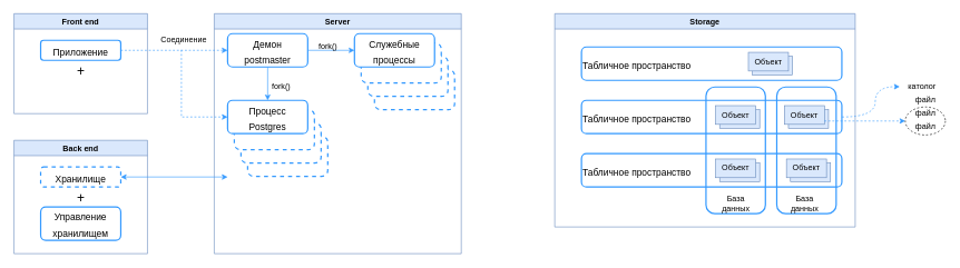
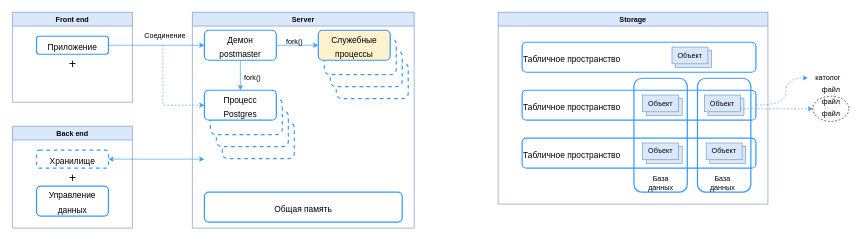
  <mxCell id="0" />
  <mxCell id="1" parent="0" />
  <mxCell id="2" value="Front end" style="swimlane;fillColor=#dae8fc;strokeColor=#6c8ebf;" parent="1" vertex="1"><mxGeometry x="20" y="20" width="200" height="150" as="geometry"><mxRectangle x="160" y="120" width="90" height="23" as="alternateBounds" /></mxGeometry></mxCell>
  <mxCell id="3" value="&lt;font style=&quot;font-size: 14px&quot;&gt;Приложение&lt;/font&gt;" style="rounded=1;whiteSpace=wrap;html=1;fontSize=20;strokeColor=#3399FF;strokeWidth=2;" parent="2" vertex="1"><mxGeometry x="40" y="40" width="120" height="30" as="geometry" /></mxCell>
  <mxCell id="4" value="+" style="text;html=1;align=center;verticalAlign=middle;resizable=0;points=[];autosize=1;strokeColor=none;fillColor=none;fontSize=20;" parent="2" vertex="1"><mxGeometry x="85" y="70" width="30" height="30" as="geometry" /></mxCell>
  <mxCell id="5" value="Server" style="swimlane;fillColor=#dae8fc;strokeColor=#6c8ebf;" parent="1" vertex="1"><mxGeometry x="320" y="20" width="370" height="360" as="geometry"><mxRectangle x="160" y="120" width="90" height="23" as="alternateBounds" /></mxGeometry></mxCell>
  <mxCell id="6" value="" style="rounded=1;whiteSpace=wrap;html=1;fontSize=20;strokeColor=#3399FF;strokeWidth=2;dashed=1;" parent="5" vertex="1"><mxGeometry x="50" y="184" width="120" height="60" as="geometry" /></mxCell>
  <mxCell id="7" value="" style="rounded=1;whiteSpace=wrap;html=1;fontSize=20;strokeColor=#3399FF;strokeWidth=2;dashed=1;" parent="5" vertex="1"><mxGeometry x="40" y="164" width="120" height="60" as="geometry" /></mxCell>
  <mxCell id="8" value="" style="rounded=1;whiteSpace=wrap;html=1;fontSize=20;strokeColor=#3399FF;strokeWidth=2;dashed=1;" parent="5" vertex="1"><mxGeometry x="30" y="144" width="120" height="60" as="geometry" /></mxCell>
  <mxCell id="9" value="&lt;font style=&quot;font-size: 14px&quot;&gt;Процесс&lt;br&gt;Postgres&lt;/font&gt;" style="rounded=1;whiteSpace=wrap;html=1;fontSize=20;strokeColor=#3399FF;strokeWidth=2;" parent="5" vertex="1"><mxGeometry x="20" y="130" width="120" height="50" as="geometry" /></mxCell>
  <mxCell id="10" style="edgeStyle=orthogonalEdgeStyle;rounded=0;orthogonalLoop=1;jettySize=auto;html=1;exitX=0.5;exitY=1;exitDx=0;exitDy=0;entryX=0.5;entryY=0;entryDx=0;entryDy=0;fillColor=#dae8fc;strokeColor=#3399FF;" edge="1" parent="5" source="12" target="9"><mxGeometry relative="1" as="geometry" /></mxCell>
  <mxCell id="11" style="edgeStyle=orthogonalEdgeStyle;rounded=0;orthogonalLoop=1;jettySize=auto;html=1;exitX=1;exitY=0.5;exitDx=0;exitDy=0;entryX=0;entryY=0.5;entryDx=0;entryDy=0;strokeColor=#3399FF;" edge="1" parent="5" source="12" target="17"><mxGeometry relative="1" as="geometry" /></mxCell>
  <mxCell id="12" value="&lt;font style=&quot;font-size: 14px&quot;&gt;Демон&lt;br&gt;postmaster&lt;br&gt;&lt;/font&gt;" style="rounded=1;whiteSpace=wrap;html=1;fontSize=20;strokeColor=#3399FF;strokeWidth=2;" vertex="1" parent="5"><mxGeometry x="20" y="30" width="120" height="50" as="geometry" /></mxCell>
  <mxCell id="13" value="fork()" style="text;html=1;align=center;verticalAlign=middle;resizable=0;points=[];autosize=1;strokeColor=none;fillColor=none;" vertex="1" parent="5"><mxGeometry x="80" y="100" width="40" height="20" as="geometry" /></mxCell>
  <mxCell id="14" value="" style="rounded=1;whiteSpace=wrap;html=1;fontSize=20;strokeColor=#3399FF;strokeWidth=2;dashed=1;" vertex="1" parent="5"><mxGeometry x="240" y="84" width="120" height="60" as="geometry" /></mxCell>
  <mxCell id="15" value="" style="rounded=1;whiteSpace=wrap;html=1;fontSize=20;strokeColor=#3399FF;strokeWidth=2;dashed=1;" vertex="1" parent="5"><mxGeometry x="230" y="64" width="120" height="60" as="geometry" /></mxCell>
  <mxCell id="16" value="" style="rounded=1;whiteSpace=wrap;html=1;fontSize=20;strokeColor=#3399FF;strokeWidth=2;dashed=1;" vertex="1" parent="5"><mxGeometry x="220" y="44" width="120" height="60" as="geometry" /></mxCell>
- <mxCell id="17" value="&lt;span style=&quot;font-size: 14px&quot;&gt;Служебные процессы&lt;br&gt;&lt;/span&gt;" style="rounded=1;whiteSpace=wrap;html=1;fontSize=20;strokeColor=#3399FF;strokeWidth=2;" vertex="1" parent="5"><mxGeometry x="210" y="30" width="120" height="50" as="geometry" /></mxCell>
+ <mxCell id="17" value="&lt;span style=&quot;font-size: 14px&quot;&gt;Служебные процессы&lt;br&gt;&lt;/span&gt;" style="rounded=1;whiteSpace=wrap;html=1;fontSize=20;strokeColor=#3399FF;strokeWidth=2;fillColor=#fff2cc;" vertex="1" parent="5"><mxGeometry x="210" y="30" width="120" height="50" as="geometry" /></mxCell>
  <mxCell id="18" value="fork()" style="text;html=1;align=center;verticalAlign=middle;resizable=0;points=[];autosize=1;strokeColor=none;fillColor=none;" vertex="1" parent="5"><mxGeometry x="150" y="40" width="40" height="20" as="geometry" /></mxCell>
+ <mxCell id="19" value="&lt;span style=&quot;font-size: 14px&quot;&gt;Общая память&lt;/span&gt;" style="rounded=1;whiteSpace=wrap;html=1;fontSize=20;strokeColor=#3399FF;strokeWidth=2;" vertex="1" parent="5"><mxGeometry x="20" y="300" width="330" height="50" as="geometry" /></mxCell>
  <mxCell id="20" value="Back end" style="swimlane;fillColor=#dae8fc;strokeColor=#6c8ebf;" parent="1" vertex="1"><mxGeometry x="20" y="210" width="200" height="170" as="geometry"><mxRectangle x="160" y="120" width="90" height="23" as="alternateBounds" /></mxGeometry></mxCell>
  <mxCell id="21" value="&lt;font style=&quot;font-size: 14px&quot;&gt;Хранилище&lt;/font&gt;" style="rounded=1;whiteSpace=wrap;html=1;fontSize=20;strokeColor=#3399FF;strokeWidth=2;dashed=1;" parent="20" vertex="1"><mxGeometry x="40" y="40" width="120" height="30" as="geometry" /></mxCell>
- <mxCell id="22" value="&lt;font style=&quot;font-size: 14px&quot;&gt;Управление&lt;br&gt;хранилищем&lt;/font&gt;" style="rounded=1;whiteSpace=wrap;html=1;fontSize=20;strokeColor=#3399FF;strokeWidth=2;" parent="20" vertex="1"><mxGeometry x="40" y="100" width="120" height="50" as="geometry" /></mxCell>
+ <mxCell id="22" value="&lt;font style=&quot;font-size: 14px&quot;&gt;Управление&lt;br&gt;данных&lt;/font&gt;" style="rounded=1;whiteSpace=wrap;html=1;fontSize=20;strokeColor=#3399FF;strokeWidth=2;" parent="20" vertex="1"><mxGeometry x="40" y="100" width="120" height="50" as="geometry" /></mxCell>
  <mxCell id="23" value="+" style="text;html=1;align=center;verticalAlign=middle;resizable=0;points=[];autosize=1;strokeColor=none;fillColor=none;fontSize=20;" parent="20" vertex="1"><mxGeometry x="85" y="70" width="30" height="30" as="geometry" /></mxCell>
  <mxCell id="24" style="rounded=0;orthogonalLoop=1;jettySize=auto;html=1;exitX=1;exitY=0.5;exitDx=0;exitDy=0;fontSize=16;strokeColor=#3399FF;startArrow=classic;startFill=1;" parent="1" source="21" edge="1"><mxGeometry relative="1" as="geometry"><mxPoint x="340" y="265" as="targetPoint" /></mxGeometry></mxCell>
- <mxCell id="25" style="edgeStyle=orthogonalEdgeStyle;rounded=0;orthogonalLoop=1;jettySize=auto;html=1;exitX=1;exitY=0.5;exitDx=0;exitDy=0;entryX=0;entryY=0.5;entryDx=0;entryDy=0;fillColor=#dae8fc;strokeColor=#3399FF;dashed=1;" edge="1" parent="1" source="3" target="12"><mxGeometry relative="1" as="geometry" /></mxCell>
+ <mxCell id="25" style="edgeStyle=orthogonalEdgeStyle;rounded=0;orthogonalLoop=1;jettySize=auto;html=1;exitX=1;exitY=0.5;exitDx=0;exitDy=0;entryX=0;entryY=0.5;entryDx=0;entryDy=0;fillColor=#dae8fc;strokeColor=#3399FF;" edge="1" parent="1" source="3" target="12"><mxGeometry relative="1" as="geometry" /></mxCell>
  <mxCell id="26" value="Соединение" style="text;html=1;align=center;verticalAlign=middle;resizable=0;points=[];autosize=1;strokeColor=none;fillColor=none;" vertex="1" parent="1"><mxGeometry x="234" y="50" width="80" height="20" as="geometry" /></mxCell>
  <mxCell id="27" value="" style="endArrow=classic;html=1;rounded=0;strokeColor=#3399FF;exitX=0.46;exitY=1.22;exitDx=0;exitDy=0;exitPerimeter=0;entryX=0;entryY=0.5;entryDx=0;entryDy=0;edgeStyle=orthogonalEdgeStyle;dashed=1;" edge="1" parent="1" source="26" target="9"><mxGeometry width="50" height="50" relative="1" as="geometry"><mxPoint x="340" y="270" as="sourcePoint" /><mxPoint x="390" y="220" as="targetPoint" /><Array as="points"><mxPoint x="271" y="175" /></Array></mxGeometry></mxCell>
  <mxCell id="28" value="Storage" style="swimlane;fillColor=#dae8fc;strokeColor=#6c8ebf;" vertex="1" parent="1"><mxGeometry x="830" y="20" width="450" height="320" as="geometry"><mxRectangle x="160" y="120" width="90" height="23" as="alternateBounds" /></mxGeometry></mxCell>
  <mxCell id="29" value="&lt;span style=&quot;font-size: 14px&quot;&gt;Табличное пространство&lt;/span&gt;" style="rounded=1;whiteSpace=wrap;html=1;fontSize=20;strokeColor=#3399FF;strokeWidth=2;align=left;" vertex="1" parent="28"><mxGeometry x="40" y="130" width="390" height="50" as="geometry" /></mxCell>
  <mxCell id="30" value="&lt;span style=&quot;font-size: 14px&quot;&gt;Табличное пространство&lt;/span&gt;" style="rounded=1;whiteSpace=wrap;html=1;fontSize=20;strokeColor=#3399FF;strokeWidth=2;align=left;" vertex="1" parent="28"><mxGeometry x="40" y="50" width="390" height="50" as="geometry" /></mxCell>
  <mxCell id="31" value="&lt;span style=&quot;font-size: 14px&quot;&gt;Табличное пространство&lt;/span&gt;" style="rounded=1;whiteSpace=wrap;html=1;fontSize=20;strokeColor=#3399FF;strokeWidth=2;align=left;" vertex="1" parent="28"><mxGeometry x="40" y="210" width="390" height="50" as="geometry" /></mxCell>
  <mxCell id="32" value="" style="rounded=0;whiteSpace=wrap;html=1;fontSize=12;fillColor=#dae8fc;strokeColor=#6c8ebf;" vertex="1" parent="28"><mxGeometry x="296" y="64" width="60" height="28" as="geometry" /></mxCell>
  <mxCell id="33" value="Объект" style="rounded=0;whiteSpace=wrap;html=1;fontSize=12;fillColor=#dae8fc;strokeColor=#6c8ebf;" vertex="1" parent="28"><mxGeometry x="290" y="58" width="60" height="28" as="geometry" /></mxCell>
  <mxCell id="34" value="" style="rounded=0;whiteSpace=wrap;html=1;fontSize=12;fillColor=#dae8fc;strokeColor=#6c8ebf;" vertex="1" parent="28"><mxGeometry x="247" y="144" width="60" height="28" as="geometry" /></mxCell>
  <mxCell id="35" value="Объект" style="rounded=0;whiteSpace=wrap;html=1;fontSize=12;fillColor=#dae8fc;strokeColor=#6c8ebf;" vertex="1" parent="28"><mxGeometry x="241" y="138" width="60" height="28" as="geometry" /></mxCell>
  <mxCell id="36" value="" style="rounded=0;whiteSpace=wrap;html=1;fontSize=12;fillColor=#dae8fc;strokeColor=#6c8ebf;" vertex="1" parent="28"><mxGeometry x="350" y="144" width="60" height="28" as="geometry" /></mxCell>
  <mxCell id="37" value="Объект" style="rounded=0;whiteSpace=wrap;html=1;fontSize=12;fillColor=#dae8fc;strokeColor=#6c8ebf;" vertex="1" parent="28"><mxGeometry x="344" y="138" width="60" height="28" as="geometry" /></mxCell>
  <mxCell id="38" value="" style="rounded=0;whiteSpace=wrap;html=1;fontSize=12;fillColor=#dae8fc;strokeColor=#6c8ebf;" vertex="1" parent="28"><mxGeometry x="247" y="224" width="60" height="28" as="geometry" /></mxCell>
  <mxCell id="39" value="Объект" style="rounded=0;whiteSpace=wrap;html=1;fontSize=12;fillColor=#dae8fc;strokeColor=#6c8ebf;" vertex="1" parent="28"><mxGeometry x="241" y="218" width="60" height="28" as="geometry" /></mxCell>
  <mxCell id="40" value="" style="rounded=0;whiteSpace=wrap;html=1;fontSize=12;fillColor=#dae8fc;strokeColor=#6c8ebf;" vertex="1" parent="28"><mxGeometry x="353" y="224" width="60" height="28" as="geometry" /></mxCell>
  <mxCell id="41" value="Объект" style="rounded=0;whiteSpace=wrap;html=1;fontSize=12;fillColor=#dae8fc;strokeColor=#6c8ebf;" vertex="1" parent="28"><mxGeometry x="347" y="218" width="60" height="28" as="geometry" /></mxCell>
  <mxCell id="42" value="" style="rounded=1;whiteSpace=wrap;html=1;fontSize=20;strokeColor=#3399FF;strokeWidth=2;align=left;direction=south;fillColor=none;" vertex="1" parent="28"><mxGeometry x="226.5" y="110" width="89" height="190" as="geometry" /></mxCell>
  <mxCell id="43" value="База &lt;br&gt;данных" style="text;html=1;align=center;verticalAlign=middle;resizable=0;points=[];autosize=1;strokeColor=none;fillColor=none;fontSize=12;" vertex="1" parent="28"><mxGeometry x="241" y="270" width="60" height="30" as="geometry" /></mxCell>
  <mxCell id="44" value="" style="rounded=1;whiteSpace=wrap;html=1;fontSize=20;strokeColor=#3399FF;strokeWidth=2;align=left;direction=south;fillColor=none;" vertex="1" parent="28"><mxGeometry x="332.5" y="110" width="89" height="190" as="geometry" /></mxCell>
  <mxCell id="45" value="База &lt;br&gt;данных" style="text;html=1;align=center;verticalAlign=middle;resizable=0;points=[];autosize=1;strokeColor=none;fillColor=none;fontSize=12;" vertex="1" parent="28"><mxGeometry x="344" y="270" width="60" height="30" as="geometry" /></mxCell>
  <mxCell id="46" value="католог" style="text;html=1;align=center;verticalAlign=middle;resizable=0;points=[];autosize=1;strokeColor=none;fillColor=none;fontSize=12;" vertex="1" parent="1"><mxGeometry x="1350" y="120" width="60" height="20" as="geometry" /></mxCell>
  <mxCell id="47" style="edgeStyle=orthogonalEdgeStyle;rounded=0;orthogonalLoop=1;jettySize=auto;html=1;exitX=1;exitY=0.5;exitDx=0;exitDy=0;entryX=-0.056;entryY=0.477;entryDx=0;entryDy=0;entryPerimeter=0;dashed=1;fontSize=12;strokeColor=#3399FF;curved=1;" edge="1" parent="1" source="29" target="46"><mxGeometry relative="1" as="geometry"><Array as="points"><mxPoint x="1310" y="175" /><mxPoint x="1310" y="130" /></Array></mxGeometry></mxCell>
  <mxCell id="48" value="файл" style="text;html=1;align=center;verticalAlign=middle;resizable=0;points=[];autosize=1;strokeColor=none;fillColor=none;fontSize=12;" vertex="1" parent="1"><mxGeometry x="1360" y="140" width="50" height="20" as="geometry" /></mxCell>
  <mxCell id="49" value="файл" style="text;html=1;align=center;verticalAlign=middle;resizable=0;points=[];autosize=1;strokeColor=none;fillColor=none;fontSize=12;" vertex="1" parent="1"><mxGeometry x="1360" y="160" width="50" height="20" as="geometry" /></mxCell>
  <mxCell id="50" value="файл" style="text;html=1;align=center;verticalAlign=middle;resizable=0;points=[];autosize=1;strokeColor=none;fillColor=none;fontSize=12;" vertex="1" parent="1"><mxGeometry x="1360" y="180" width="50" height="20" as="geometry" /></mxCell>
  <mxCell id="51" style="edgeStyle=orthogonalEdgeStyle;curved=1;rounded=0;orthogonalLoop=1;jettySize=auto;html=1;dashed=1;fontSize=12;strokeColor=#3399FF;" edge="1" parent="1" source="37" target="52"><mxGeometry relative="1" as="geometry"><mxPoint x="1350" y="172" as="targetPoint" /><Array as="points"><mxPoint x="1260" y="181" /><mxPoint x="1260" y="181" /></Array></mxGeometry></mxCell>
  <mxCell id="52" value="" style="ellipse;whiteSpace=wrap;html=1;fontSize=12;fillColor=none;dashed=1;" vertex="1" parent="1"><mxGeometry x="1355" y="160" width="60" height="42" as="geometry" /></mxCell>
